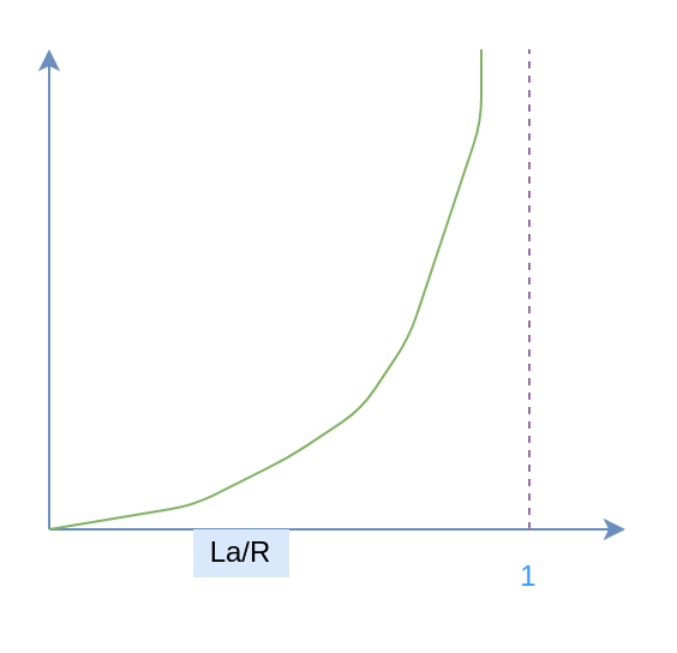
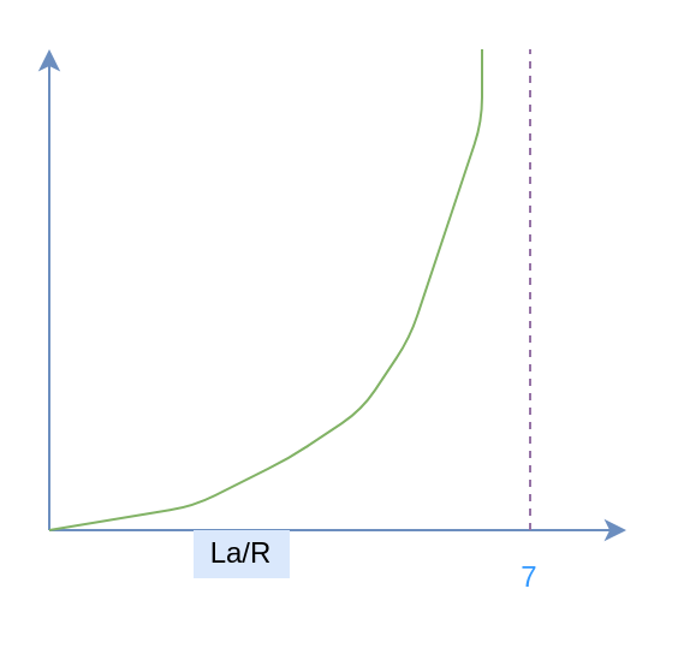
  <mxCell id="0" />
  <mxCell id="1" parent="0" />
  <mxCell id="2" value="" style="endArrow=classic;html=1;fillColor=#dae8fc;strokeColor=#6c8ebf;" edge="1" parent="1"><mxGeometry width="50" height="50" relative="1" as="geometry"><mxPoint x="20" y="220" as="sourcePoint" /><mxPoint x="260" y="220" as="targetPoint" /></mxGeometry></mxCell>
  <mxCell id="3" value="" style="endArrow=classic;html=1;fillColor=#dae8fc;strokeColor=#6c8ebf;" edge="1" parent="1"><mxGeometry width="50" height="50" relative="1" as="geometry"><mxPoint x="20" y="220" as="sourcePoint" /><mxPoint x="20" y="20" as="targetPoint" /></mxGeometry></mxCell>
  <mxCell id="4" value="" style="endArrow=none;dashed=1;html=1;fillColor=#e1d5e7;strokeColor=#9673a6;" edge="1" parent="1"><mxGeometry width="50" height="50" relative="1" as="geometry"><mxPoint x="220" y="220" as="sourcePoint" /><mxPoint x="220" y="20" as="targetPoint" /></mxGeometry></mxCell>
- <mxCell id="5" value="1" style="text;html=1;strokeColor=none;fillColor=#ffffff;align=center;verticalAlign=middle;whiteSpace=wrap;rounded=0;fontColor=#3399FF;" vertex="1" parent="1"><mxGeometry x="200" y="230" width="40" height="20" as="geometry" /></mxCell>
+ <mxCell id="5" value="7" style="text;html=1;strokeColor=none;fillColor=#ffffff;align=center;verticalAlign=middle;whiteSpace=wrap;rounded=0;fontColor=#3399FF;" vertex="1" parent="1"><mxGeometry x="200" y="230" width="40" height="20" as="geometry" /></mxCell>
  <mxCell id="6" value="La/R" style="text;html=1;strokeColor=none;fillColor=#dae8fc;align=center;verticalAlign=middle;whiteSpace=wrap;rounded=0;" vertex="1" parent="1"><mxGeometry x="80" y="220" width="40" height="20" as="geometry" /></mxCell>
  <mxCell id="7" value="" style="endArrow=none;html=1;fillColor=#d5e8d4;strokeColor=#82b366;" edge="1" parent="1"><mxGeometry width="50" height="50" relative="1" as="geometry"><mxPoint x="20" y="220" as="sourcePoint" /><mxPoint x="200" y="20" as="targetPoint" /><Array as="points"><mxPoint x="80" y="210" /><mxPoint x="120" y="190" /><mxPoint x="150" y="170" /><mxPoint x="170" y="140" /><mxPoint x="190" y="80" /><mxPoint x="200" y="50" /></Array></mxGeometry></mxCell>
